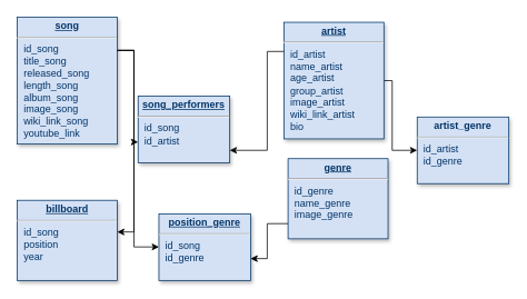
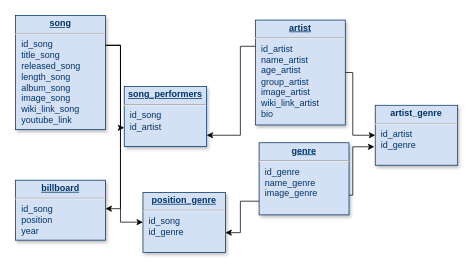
  <mxCell id="0" />
  <mxCell id="1" parent="0" />
  <mxCell id="2" value="" style="edgeStyle=orthogonalEdgeStyle;rounded=0;orthogonalLoop=1;jettySize=auto;html=1;" edge="1" parent="1" source="3" target="9"><mxGeometry relative="1" as="geometry"><Array as="points"><mxPoint x="160" y="60" /><mxPoint x="160" y="170" /></Array></mxGeometry></mxCell>
  <mxCell id="3" value="&lt;p style=&quot;margin: 0px ; margin-top: 4px ; text-align: center ; text-decoration: underline&quot;&gt;&lt;strong&gt;song&lt;/strong&gt;&lt;/p&gt;&lt;hr&gt;&lt;p style=&quot;margin: 0px ; margin-left: 8px&quot;&gt;id_song&lt;/p&gt;&lt;p style=&quot;margin: 0px ; margin-left: 8px&quot;&gt;title_song&lt;/p&gt;&lt;p style=&quot;margin: 0px ; margin-left: 8px&quot;&gt;released_song&lt;/p&gt;&lt;p style=&quot;margin: 0px ; margin-left: 8px&quot;&gt;length_song&lt;/p&gt;&lt;p style=&quot;margin: 0px ; margin-left: 8px&quot;&gt;album_song&lt;/p&gt;&lt;p style=&quot;margin: 0px ; margin-left: 8px&quot;&gt;image_song&lt;/p&gt;&lt;p style=&quot;margin: 0px ; margin-left: 8px&quot;&gt;wiki_link_song&lt;/p&gt;&lt;p style=&quot;margin: 0px ; margin-left: 8px&quot;&gt;youtube_link&lt;/p&gt;&lt;p style=&quot;margin: 0px ; margin-left: 8px&quot;&gt;&lt;br&gt;&lt;/p&gt;" style="verticalAlign=top;align=left;overflow=fill;fontSize=12;fontFamily=Helvetica;html=1;strokeColor=#003366;shadow=1;fillColor=#D4E1F5;fontColor=#003366" vertex="1" parent="1"><mxGeometry x="20" y="20" width="120" height="152.54" as="geometry" /></mxCell>
  <mxCell id="4" value="" style="edgeStyle=orthogonalEdgeStyle;rounded=0;orthogonalLoop=1;jettySize=auto;html=1;entryX=0;entryY=0.5;entryDx=0;entryDy=0;" edge="1" parent="1" source="5" target="13"><mxGeometry relative="1" as="geometry"><mxPoint x="540" y="96.27" as="targetPoint" /><Array as="points"><mxPoint x="470" y="96" /><mxPoint x="470" y="180" /></Array></mxGeometry></mxCell>
  <mxCell id="5" value="&lt;p style=&quot;margin: 0px ; margin-top: 4px ; text-align: center ; text-decoration: underline&quot;&gt;&lt;strong&gt;artist&lt;/strong&gt;&lt;/p&gt;&lt;hr&gt;&lt;p style=&quot;margin: 0px ; margin-left: 8px&quot;&gt;id_artist&lt;/p&gt;&lt;p style=&quot;margin: 0px ; margin-left: 8px&quot;&gt;name_artist&lt;/p&gt;&lt;p style=&quot;margin: 0px ; margin-left: 8px&quot;&gt;age_artist&lt;/p&gt;&lt;p style=&quot;margin: 0px ; margin-left: 8px&quot;&gt;group_artist&lt;/p&gt;&lt;p style=&quot;margin: 0px ; margin-left: 8px&quot;&gt;image_artist&lt;/p&gt;&lt;p style=&quot;margin: 0px ; margin-left: 8px&quot;&gt;wiki_link_artist&lt;br&gt;&lt;/p&gt;&lt;p style=&quot;margin: 0px ; margin-left: 8px&quot;&gt;bio&lt;/p&gt;" style="verticalAlign=top;align=left;overflow=fill;fontSize=12;fontFamily=Helvetica;html=1;strokeColor=#003366;shadow=1;fillColor=#D4E1F5;fontColor=#003366" vertex="1" parent="1"><mxGeometry x="340" y="26.27" width="120" height="140" as="geometry" /></mxCell>
  <mxCell id="6" value="" style="edgeStyle=orthogonalEdgeStyle;rounded=0;orthogonalLoop=1;jettySize=auto;html=1;" edge="1" parent="1" source="8" target="14"><mxGeometry relative="1" as="geometry"><Array as="points"><mxPoint x="320" y="268" /><mxPoint x="320" y="310" /></Array></mxGeometry></mxCell>
+ <mxCell id="7" value="" style="edgeStyle=orthogonalEdgeStyle;rounded=0;orthogonalLoop=1;jettySize=auto;html=1;entryX=-0.011;entryY=0.692;entryDx=0;entryDy=0;entryPerimeter=0;" edge="1" parent="1" source="8" target="13"><mxGeometry relative="1" as="geometry"><mxPoint x="540" y="268.135" as="targetPoint" /><Array as="points"><mxPoint x="470" y="260" /><mxPoint x="470" y="195" /></Array></mxGeometry></mxCell>
  <mxCell id="8" value="&lt;p style=&quot;margin: 0px ; margin-top: 4px ; text-align: center ; text-decoration: underline&quot;&gt;&lt;strong&gt;genre&lt;/strong&gt;&lt;/p&gt;&lt;hr&gt;&lt;p style=&quot;margin: 0px ; margin-left: 8px&quot;&gt;id_genre&lt;/p&gt;&lt;p style=&quot;margin: 0px ; margin-left: 8px&quot;&gt;name_genre&lt;/p&gt;&lt;p style=&quot;margin: 0px ; margin-left: 8px&quot;&gt;image_genre&lt;/p&gt;" style="verticalAlign=top;align=left;overflow=fill;fontSize=12;fontFamily=Helvetica;html=1;strokeColor=#003366;shadow=1;fillColor=#D4E1F5;fontColor=#003366" vertex="1" parent="1"><mxGeometry x="345" y="190" width="120" height="96.27" as="geometry" /></mxCell>
  <mxCell id="9" value="&lt;p style=&quot;margin: 0px ; margin-top: 4px ; text-align: center ; text-decoration: underline&quot;&gt;&lt;strong&gt;song_performers&lt;/strong&gt;&lt;/p&gt;&lt;hr&gt;&lt;p style=&quot;margin: 0px ; margin-left: 8px&quot;&gt;id_song&lt;/p&gt;&lt;p style=&quot;margin: 0px ; margin-left: 8px&quot;&gt;id_artist&lt;/p&gt;" style="verticalAlign=top;align=left;overflow=fill;fontSize=12;fontFamily=Helvetica;html=1;strokeColor=#003366;shadow=1;fillColor=#D4E1F5;fontColor=#003366" vertex="1" parent="1"><mxGeometry x="165" y="115" width="110" height="80" as="geometry" /></mxCell>
- <mxCell id="10" value="&lt;p style=&quot;margin: 0px ; margin-top: 4px ; text-align: center ; text-decoration: underline&quot;&gt;&lt;strong&gt;billboard&lt;/strong&gt;&lt;/p&gt;&lt;hr&gt;&lt;p style=&quot;margin: 0px ; margin-left: 8px&quot;&gt;id_song&lt;/p&gt;&lt;p style=&quot;margin: 0px ; margin-left: 8px&quot;&gt;position&lt;/p&gt;&lt;p style=&quot;margin: 0px ; margin-left: 8px&quot;&gt;year&lt;/p&gt;" style="verticalAlign=top;align=left;overflow=fill;fontSize=12;fontFamily=Helvetica;html=1;strokeColor=#003366;shadow=1;fillColor=#D4E1F5;fontColor=#003366" vertex="1" parent="1"><mxGeometry x="20" y="240" width="120" height="96.27" as="geometry" /></mxCell>
+ <mxCell id="10" value="&lt;p style=&quot;margin: 0px ; margin-top: 4px ; text-align: center ; text-decoration: underline&quot;&gt;&lt;strong&gt;billboard&lt;/strong&gt;&lt;/p&gt;&lt;hr&gt;&lt;p style=&quot;margin: 0px ; margin-left: 8px&quot;&gt;id_song&lt;/p&gt;&lt;p style=&quot;margin: 0px ; margin-left: 8px&quot;&gt;position&lt;/p&gt;&lt;p style=&quot;margin: 0px ; margin-left: 8px&quot;&gt;year&lt;/p&gt;" style="verticalAlign=top;align=left;overflow=fill;fontSize=12;fontFamily=Helvetica;html=1;strokeColor=#003366;shadow=1;fillColor=#D4E1F5;fontColor=#003366" vertex="1" parent="1"><mxGeometry x="20" y="240" width="120" height="80" as="geometry" /></mxCell>
  <mxCell id="11" value="" style="edgeStyle=orthogonalEdgeStyle;rounded=0;orthogonalLoop=1;jettySize=auto;html=1;" edge="1" parent="1" source="3" target="10"><mxGeometry relative="1" as="geometry"><mxPoint x="160" y="150" as="sourcePoint" /><mxPoint x="210" y="270" as="targetPoint" /><Array as="points"><mxPoint x="160" y="60" /><mxPoint x="160" y="278" /></Array></mxGeometry></mxCell>
  <mxCell id="12" value="" style="edgeStyle=orthogonalEdgeStyle;rounded=0;orthogonalLoop=1;jettySize=auto;html=1;exitX=0;exitY=0.25;exitDx=0;exitDy=0;" edge="1" parent="1" source="5" target="9"><mxGeometry relative="1" as="geometry"><mxPoint x="340" y="209.997" as="sourcePoint" /><mxPoint x="370" y="293.769" as="targetPoint" /><Array as="points"><mxPoint x="320" y="61" /><mxPoint x="320" y="180" /></Array></mxGeometry></mxCell>
  <mxCell id="13" value="&lt;p style=&quot;margin: 4px 0px 0px ; text-align: center&quot;&gt;&lt;strong&gt;artist_genre&lt;/strong&gt;&lt;/p&gt;&lt;hr&gt;&lt;p style=&quot;margin: 0px 0px 0px 8px&quot;&gt;id_artist&lt;/p&gt;&lt;p style=&quot;margin: 0px 0px 0px 8px&quot;&gt;id_genre&lt;/p&gt;" style="verticalAlign=top;align=left;overflow=fill;fontSize=12;fontFamily=Helvetica;html=1;strokeColor=#003366;shadow=1;fillColor=#D4E1F5;fontColor=#003366" vertex="1" parent="1"><mxGeometry x="500" y="140" width="110" height="80" as="geometry" /></mxCell>
  <mxCell id="14" value="&lt;p style=&quot;margin: 0px ; margin-top: 4px ; text-align: center ; text-decoration: underline&quot;&gt;&lt;strong&gt;position_genre&lt;/strong&gt;&lt;/p&gt;&lt;hr&gt;&lt;p style=&quot;margin: 0px ; margin-left: 8px&quot;&gt;id_song&lt;/p&gt;&lt;p style=&quot;margin: 0px ; margin-left: 8px&quot;&gt;id_genre&lt;/p&gt;" style="verticalAlign=top;align=left;overflow=fill;fontSize=12;fontFamily=Helvetica;html=1;strokeColor=#003366;shadow=1;fillColor=#D4E1F5;fontColor=#003366" vertex="1" parent="1"><mxGeometry x="190" y="256.27" width="110" height="80" as="geometry" /></mxCell>
  <mxCell id="15" value="" style="edgeStyle=orthogonalEdgeStyle;rounded=0;orthogonalLoop=1;jettySize=auto;html=1;" edge="1" parent="1" source="3" target="14"><mxGeometry relative="1" as="geometry"><mxPoint x="150" y="70.034" as="sourcePoint" /><mxPoint x="190" y="180.034" as="targetPoint" /><Array as="points"><mxPoint x="160" y="60" /><mxPoint x="160" y="296" /></Array></mxGeometry></mxCell>
